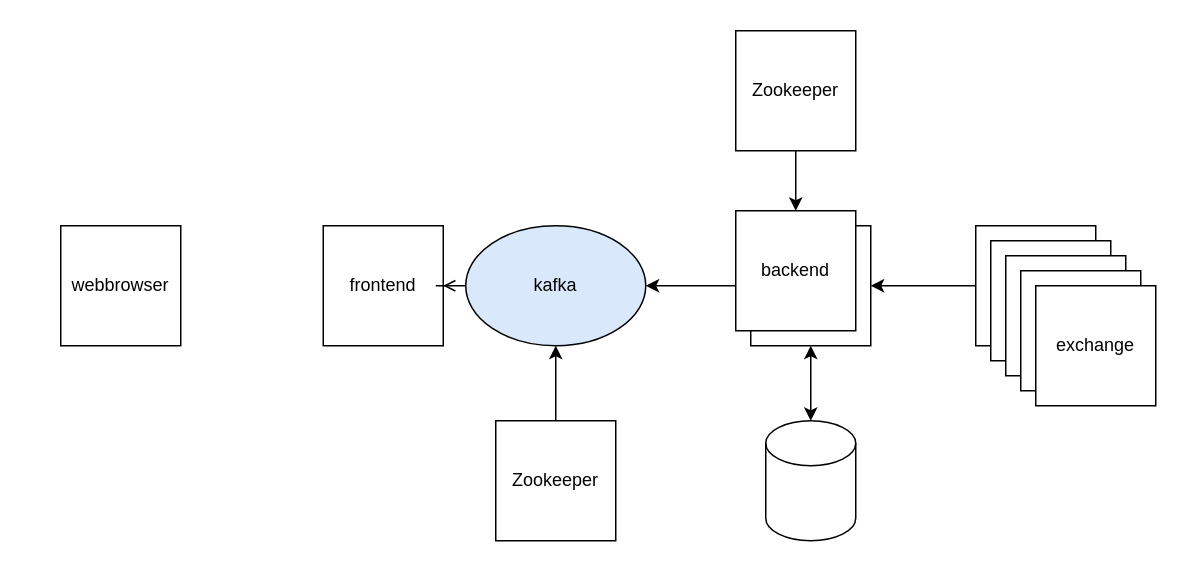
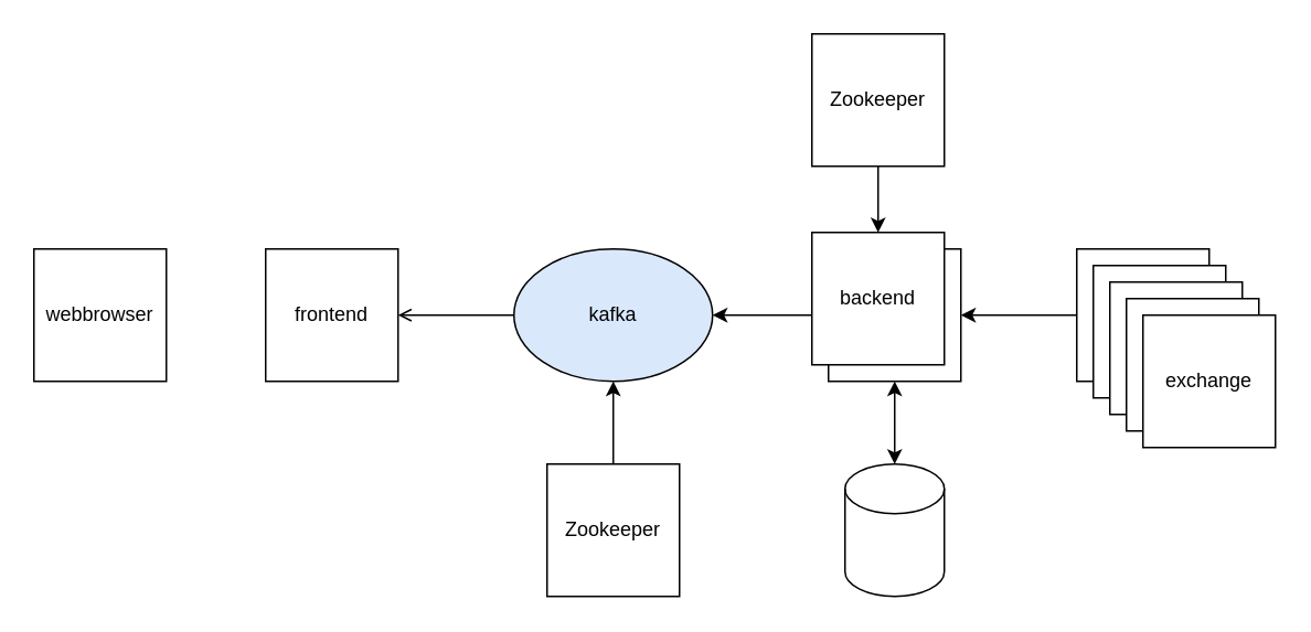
  <mxCell id="0" />
  <mxCell id="1" parent="0" />
  <mxCell id="2" style="edgeStyle=orthogonalEdgeStyle;rounded=0;orthogonalLoop=1;jettySize=auto;html=1;exitX=0;exitY=0.5;exitDx=0;exitDy=0;" parent="1" source="3" target="4" edge="1"><mxGeometry relative="1" as="geometry" /></mxCell>
  <mxCell id="3" value="exchange" style="whiteSpace=wrap;html=1;aspect=fixed;" parent="1" vertex="1"><mxGeometry x="650" y="150" width="80" height="80" as="geometry" /></mxCell>
  <mxCell id="4" value="backend" style="whiteSpace=wrap;html=1;aspect=fixed;" parent="1" vertex="1"><mxGeometry x="500" y="150" width="80" height="80" as="geometry" /></mxCell>
- <mxCell id="5" value="webbrowser" style="whiteSpace=wrap;html=1;aspect=fixed;" parent="1" vertex="1"><mxGeometry x="40" y="150" width="80" height="80" as="geometry" /></mxCell>
- <mxCell id="6" value="frontend" style="whiteSpace=wrap;html=1;aspect=fixed;" parent="1" vertex="1"><mxGeometry x="215" y="150" width="80" height="80" as="geometry" /></mxCell>
+ <mxCell id="5" value="webbrowser" style="whiteSpace=wrap;html=1;aspect=fixed;" parent="1" vertex="1"><mxGeometry x="20" y="150" width="80" height="80" as="geometry" /></mxCell>
+ <mxCell id="6" value="frontend" style="whiteSpace=wrap;html=1;aspect=fixed;" parent="1" vertex="1"><mxGeometry x="160" y="150" width="80" height="80" as="geometry" /></mxCell>
  <mxCell id="7" style="edgeStyle=orthogonalEdgeStyle;rounded=0;orthogonalLoop=1;jettySize=auto;html=1;endArrow=open;" parent="1" source="8" target="6" edge="1"><mxGeometry relative="1" as="geometry" /></mxCell>
  <mxCell id="8" value="kafka" style="ellipse;whiteSpace=wrap;html=1;fillColor=#dae8fc;" parent="1" vertex="1"><mxGeometry x="310" y="150" width="120" height="80" as="geometry" /></mxCell>
  <mxCell id="9" value="" style="shape=cylinder3;whiteSpace=wrap;html=1;boundedLbl=1;backgroundOutline=1;size=15;" parent="1" vertex="1"><mxGeometry x="510" y="280" width="60" height="80" as="geometry" /></mxCell>
  <mxCell id="10" value="exchange" style="whiteSpace=wrap;html=1;aspect=fixed;" parent="1" vertex="1"><mxGeometry x="660" y="160" width="80" height="80" as="geometry" /></mxCell>
  <mxCell id="11" value="exchange" style="whiteSpace=wrap;html=1;aspect=fixed;" parent="1" vertex="1"><mxGeometry x="670" y="170" width="80" height="80" as="geometry" /></mxCell>
  <mxCell id="12" value="exchange" style="whiteSpace=wrap;html=1;aspect=fixed;" parent="1" vertex="1"><mxGeometry x="680" y="180" width="80" height="80" as="geometry" /></mxCell>
  <mxCell id="13" value="exchange" style="whiteSpace=wrap;html=1;aspect=fixed;" parent="1" vertex="1"><mxGeometry x="690" y="190" width="80" height="80" as="geometry" /></mxCell>
  <mxCell id="14" value="" style="endArrow=classic;startArrow=classic;html=1;entryX=0;entryY=0.5;entryDx=0;entryDy=0;exitX=1;exitY=0.5;exitDx=0;exitDy=0;" parent="1" source="8" target="4" edge="1"><mxGeometry width="50" height="50" relative="1" as="geometry"><mxPoint x="440" y="200" as="sourcePoint" /><mxPoint x="400" y="330" as="targetPoint" /></mxGeometry></mxCell>
  <mxCell id="15" value="" style="endArrow=classic;startArrow=classic;html=1;entryX=0.5;entryY=1;entryDx=0;entryDy=0;" parent="1" source="9" target="4" edge="1"><mxGeometry width="50" height="50" relative="1" as="geometry"><mxPoint x="430" y="360" as="sourcePoint" /><mxPoint x="540" y="235" as="targetPoint" /></mxGeometry></mxCell>
  <mxCell id="16" value="backend" style="whiteSpace=wrap;html=1;aspect=fixed;" parent="1" vertex="1"><mxGeometry x="490" y="140" width="80" height="80" as="geometry" /></mxCell>
  <mxCell id="17" style="edgeStyle=orthogonalEdgeStyle;rounded=0;orthogonalLoop=1;jettySize=auto;html=1;exitX=0.5;exitY=1;exitDx=0;exitDy=0;" edge="1" parent="1" source="18" target="16"><mxGeometry relative="1" as="geometry" /></mxCell>
  <mxCell id="18" value="Zookeeper" style="whiteSpace=wrap;html=1;aspect=fixed;" vertex="1" parent="1"><mxGeometry x="490" y="20" width="80" height="80" as="geometry" /></mxCell>
  <mxCell id="19" style="edgeStyle=orthogonalEdgeStyle;rounded=0;orthogonalLoop=1;jettySize=auto;html=1;exitX=0.5;exitY=0;exitDx=0;exitDy=0;entryX=0.5;entryY=1;entryDx=0;entryDy=0;" edge="1" parent="1" source="20" target="8"><mxGeometry relative="1" as="geometry" /></mxCell>
  <mxCell id="20" value="Zookeeper" style="whiteSpace=wrap;html=1;aspect=fixed;" vertex="1" parent="1"><mxGeometry x="330" y="280" width="80" height="80" as="geometry" /></mxCell>
